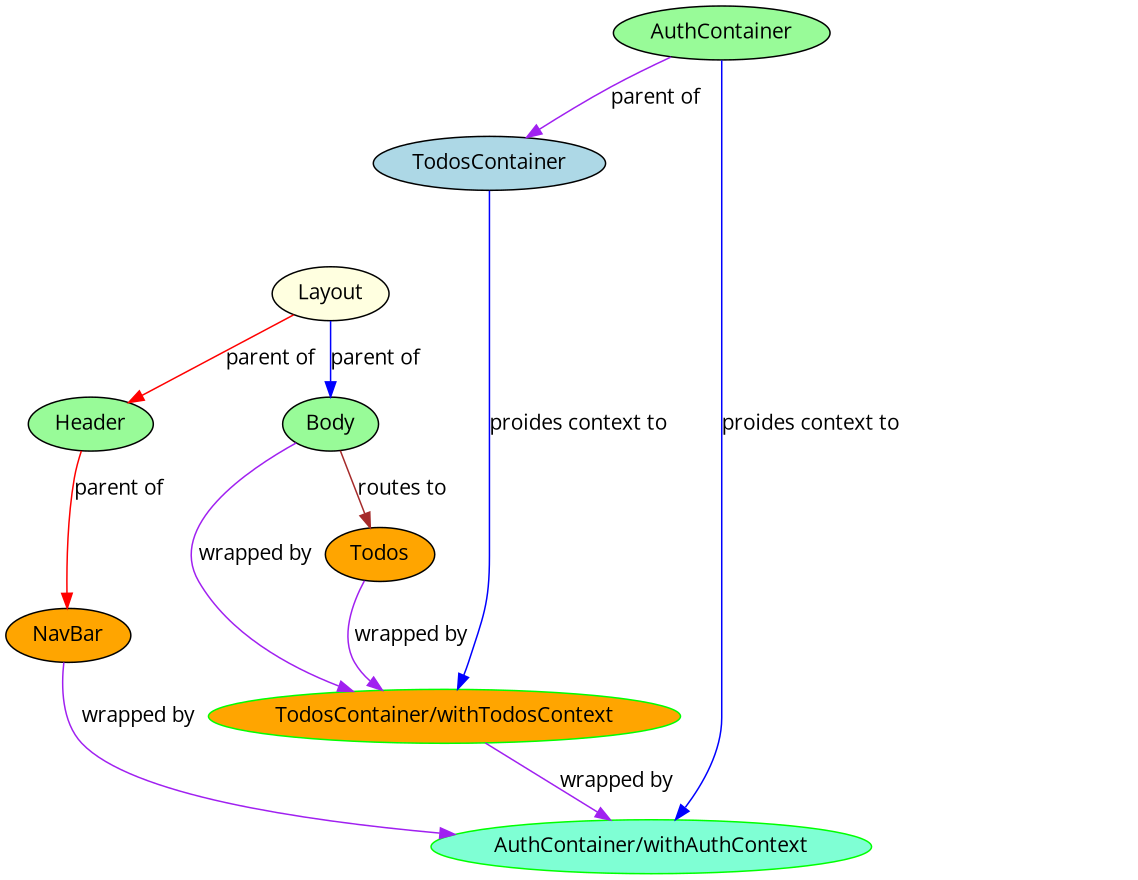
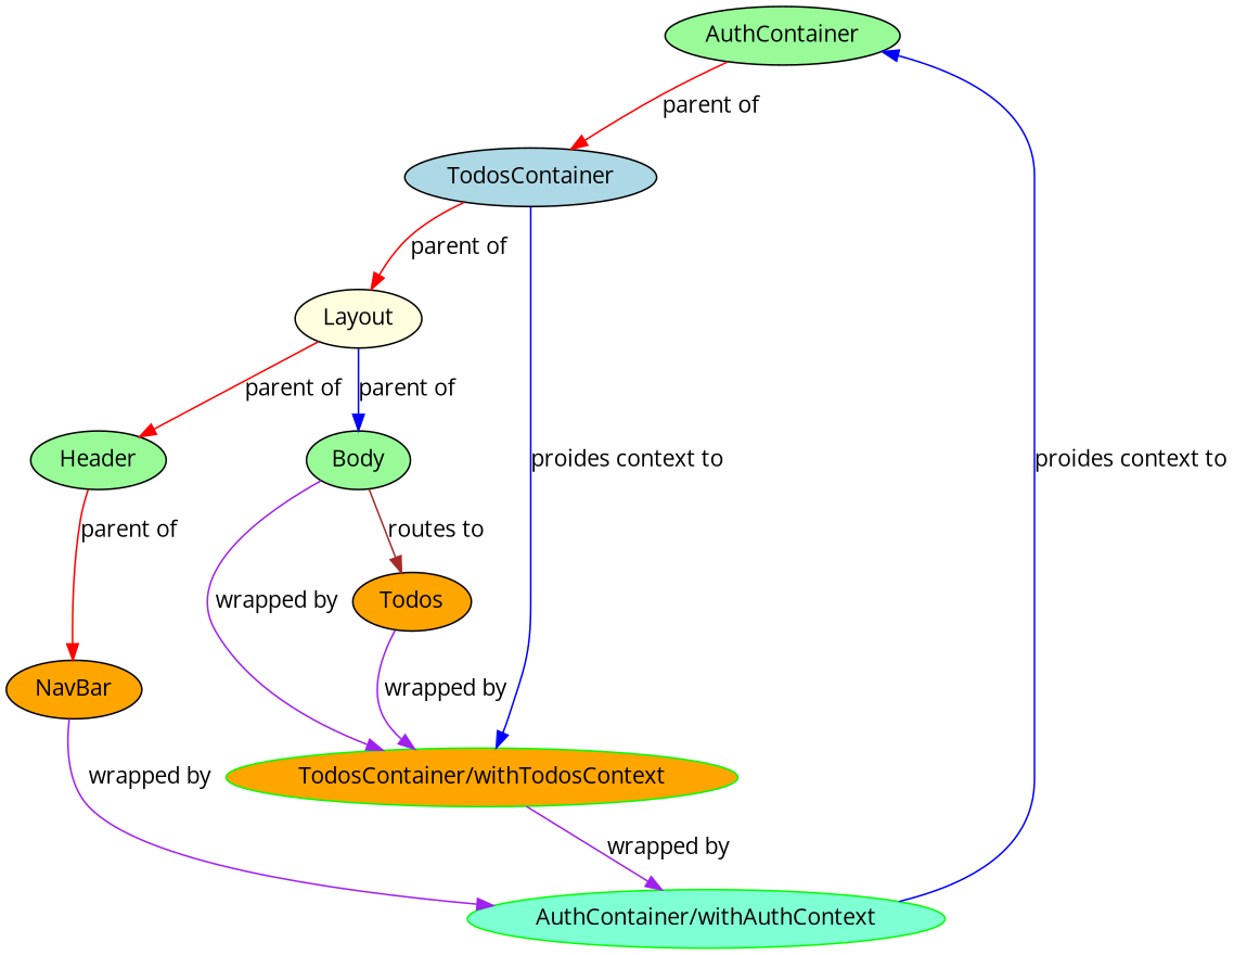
  digraph {
    fontname="Open Sans"
    node [fillcolor=palegreen fontname="Open Sans" style=filled]
    edge [color=red fontname="Open Sans"]
    AuthContainer
    TodosContainer [fillcolor=lightblue]
    "AuthContainer/withAuthContext" [color=green fillcolor=aquamarine]
    Layout [fillcolor=lightyellow]
    "TodosContainer/withTodosContext" [color=green fillcolor=orange]
    Body
    Header
    Todos [fillcolor=orange]
    NavBar [fillcolor=orange]
-   AuthContainer -> TodosContainer [color=purple label="parent of"]
-   AuthContainer -> "AuthContainer/withAuthContext" [color=blue label="proides context to"]
+   AuthContainer -> TodosContainer [label="parent of"]
+   "AuthContainer/withAuthContext" -> AuthContainer [color=blue label="proides context to"]
+   TodosContainer -> Layout [label="parent of"]
    TodosContainer -> "TodosContainer/withTodosContext" [color=blue label="proides context to"]
    Layout -> Body [color=blue label="parent of"]
    Layout -> Header [label="parent of"]
    "TodosContainer/withTodosContext" -> "AuthContainer/withAuthContext" [color=purple label="wrapped by"]
    Body -> "TodosContainer/withTodosContext" [color=purple label="wrapped by"]
    Body -> Todos [color=brown label="routes to"]
    Header -> NavBar [label="parent of"]
    Todos -> "TodosContainer/withTodosContext" [color=purple label="wrapped by"]
    NavBar -> "AuthContainer/withAuthContext" [color=purple label="wrapped by"]
  }
